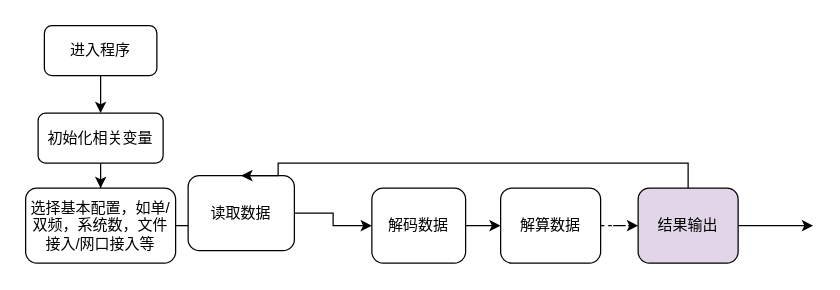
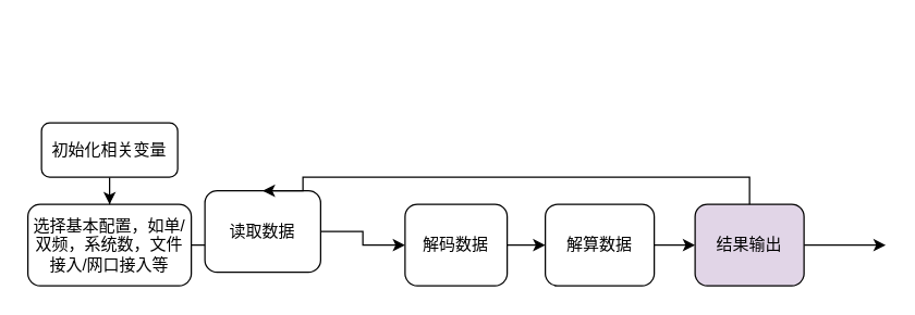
  <mxCell id="0" />
  <mxCell id="1" parent="0" />
- <mxCell id="2" value="" style="edgeStyle=orthogonalEdgeStyle;rounded=0;orthogonalLoop=1;jettySize=auto;html=1;" edge="1" parent="1" source="3" target="5"><mxGeometry relative="1" as="geometry" /></mxCell>
- <mxCell id="3" value="进入程序" style="rounded=1;whiteSpace=wrap;html=1;" vertex="1" parent="1"><mxGeometry x="35" y="20" width="90" height="40" as="geometry" /></mxCell>
  <mxCell id="4" value="" style="edgeStyle=orthogonalEdgeStyle;rounded=0;orthogonalLoop=1;jettySize=auto;html=1;" edge="1" parent="1" source="5" target="7"><mxGeometry relative="1" as="geometry" /></mxCell>
  <mxCell id="5" value="初始化相关变量" style="whiteSpace=wrap;html=1;rounded=1;" vertex="1" parent="1"><mxGeometry x="30" y="90" width="100" height="40" as="geometry" /></mxCell>
  <mxCell id="6" value="" style="edgeStyle=orthogonalEdgeStyle;rounded=0;orthogonalLoop=1;jettySize=auto;html=1;" edge="1" parent="1" source="7" target="9"><mxGeometry relative="1" as="geometry" /></mxCell>
  <mxCell id="7" value="选择基本配置，如单/双频，系统数，文件接入/网口接入等" style="whiteSpace=wrap;html=1;rounded=1;" vertex="1" parent="1"><mxGeometry x="20" y="150" width="120" height="60" as="geometry" /></mxCell>
  <mxCell id="8" value="" style="edgeStyle=orthogonalEdgeStyle;rounded=0;orthogonalLoop=1;jettySize=auto;html=1;" edge="1" parent="1" source="9" target="11"><mxGeometry relative="1" as="geometry" /></mxCell>
  <mxCell id="9" value="读取数据" style="whiteSpace=wrap;html=1;rounded=1;" vertex="1" parent="1"><mxGeometry x="150" y="140" width="85" height="60" as="geometry" /></mxCell>
  <mxCell id="10" value="" style="edgeStyle=orthogonalEdgeStyle;rounded=0;orthogonalLoop=1;jettySize=auto;html=1;" edge="1" parent="1" source="11" target="13"><mxGeometry relative="1" as="geometry" /></mxCell>
  <mxCell id="11" value="解码数据" style="whiteSpace=wrap;html=1;rounded=1;" vertex="1" parent="1"><mxGeometry x="297" y="150" width="75" height="60" as="geometry" /></mxCell>
- <mxCell id="12" value="" style="edgeStyle=orthogonalEdgeStyle;rounded=0;orthogonalLoop=1;jettySize=auto;html=1;dashed=1;" edge="1" parent="1" source="13" target="16"><mxGeometry relative="1" as="geometry" /></mxCell>
+ <mxCell id="12" value="" style="edgeStyle=orthogonalEdgeStyle;rounded=0;orthogonalLoop=1;jettySize=auto;html=1;" edge="1" parent="1" source="13" target="16"><mxGeometry relative="1" as="geometry" /></mxCell>
  <mxCell id="13" value="解算数据" style="whiteSpace=wrap;html=1;rounded=1;" vertex="1" parent="1"><mxGeometry x="400" y="150" width="80" height="60" as="geometry" /></mxCell>
  <mxCell id="14" style="edgeStyle=orthogonalEdgeStyle;rounded=0;orthogonalLoop=1;jettySize=auto;html=1;entryX=0.5;entryY=0;entryDx=0;entryDy=0;exitX=0.5;exitY=0;exitDx=0;exitDy=0;" edge="1" parent="1" source="16" target="9"><mxGeometry relative="1" as="geometry"><Array as="points"><mxPoint x="550" y="130" /><mxPoint x="222" y="130" /></Array></mxGeometry></mxCell>
  <mxCell id="15" style="edgeStyle=orthogonalEdgeStyle;rounded=0;orthogonalLoop=1;jettySize=auto;html=1;" edge="1" parent="1" source="16"><mxGeometry relative="1" as="geometry"><mxPoint x="650" y="180" as="targetPoint" /></mxGeometry></mxCell>
  <mxCell id="16" value="结果输出" style="whiteSpace=wrap;html=1;rounded=1;fillColor=#e1d5e7;" vertex="1" parent="1"><mxGeometry x="510" y="150" width="80" height="60" as="geometry" /></mxCell>
